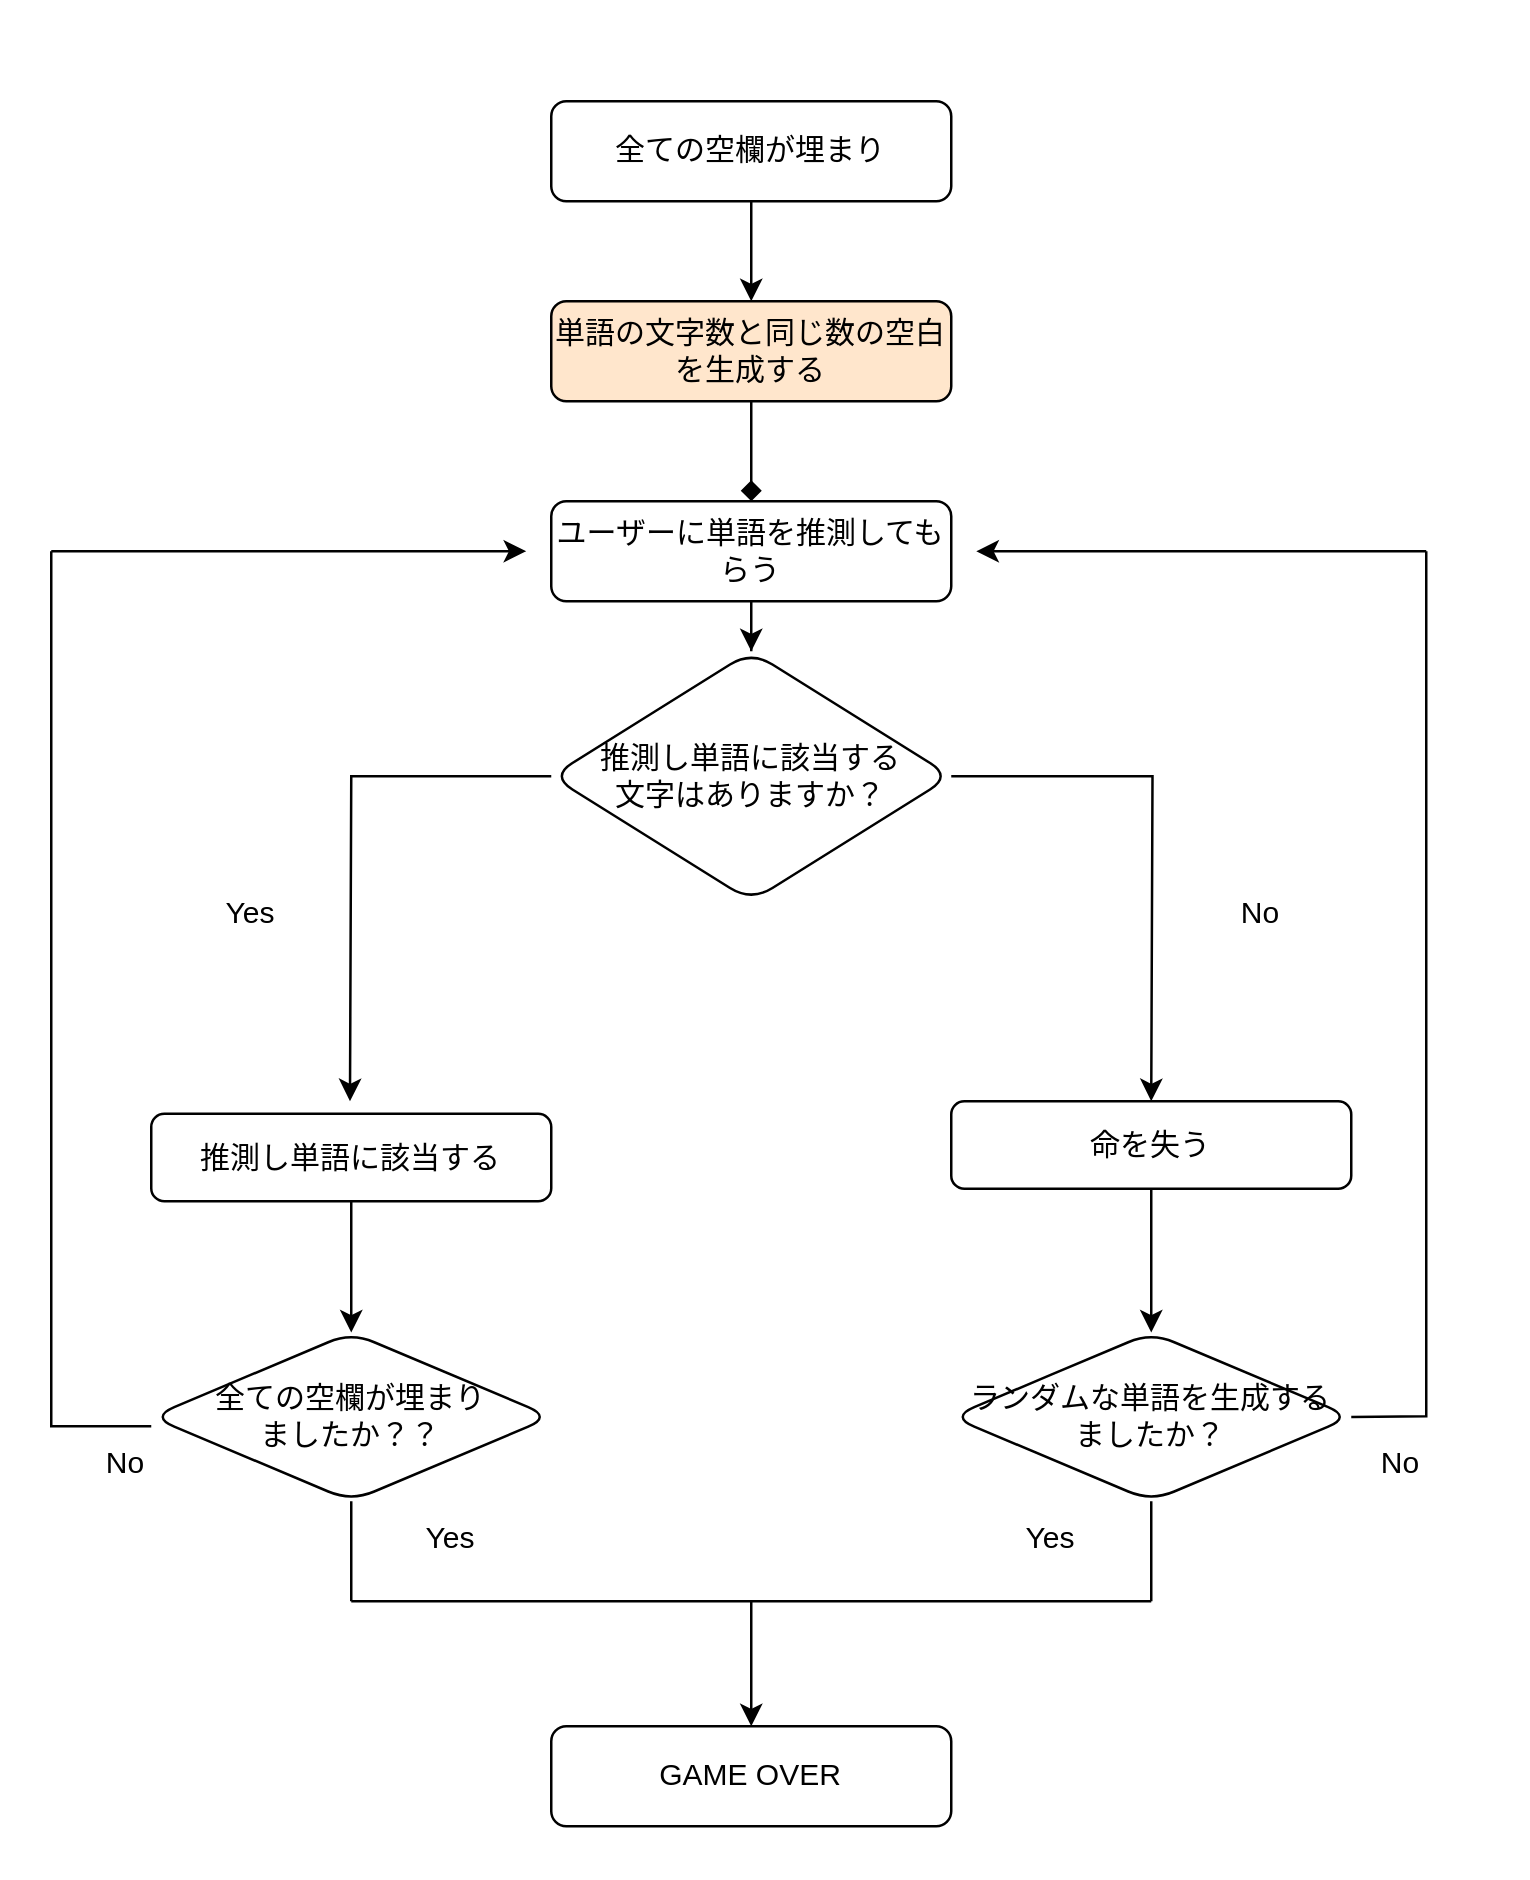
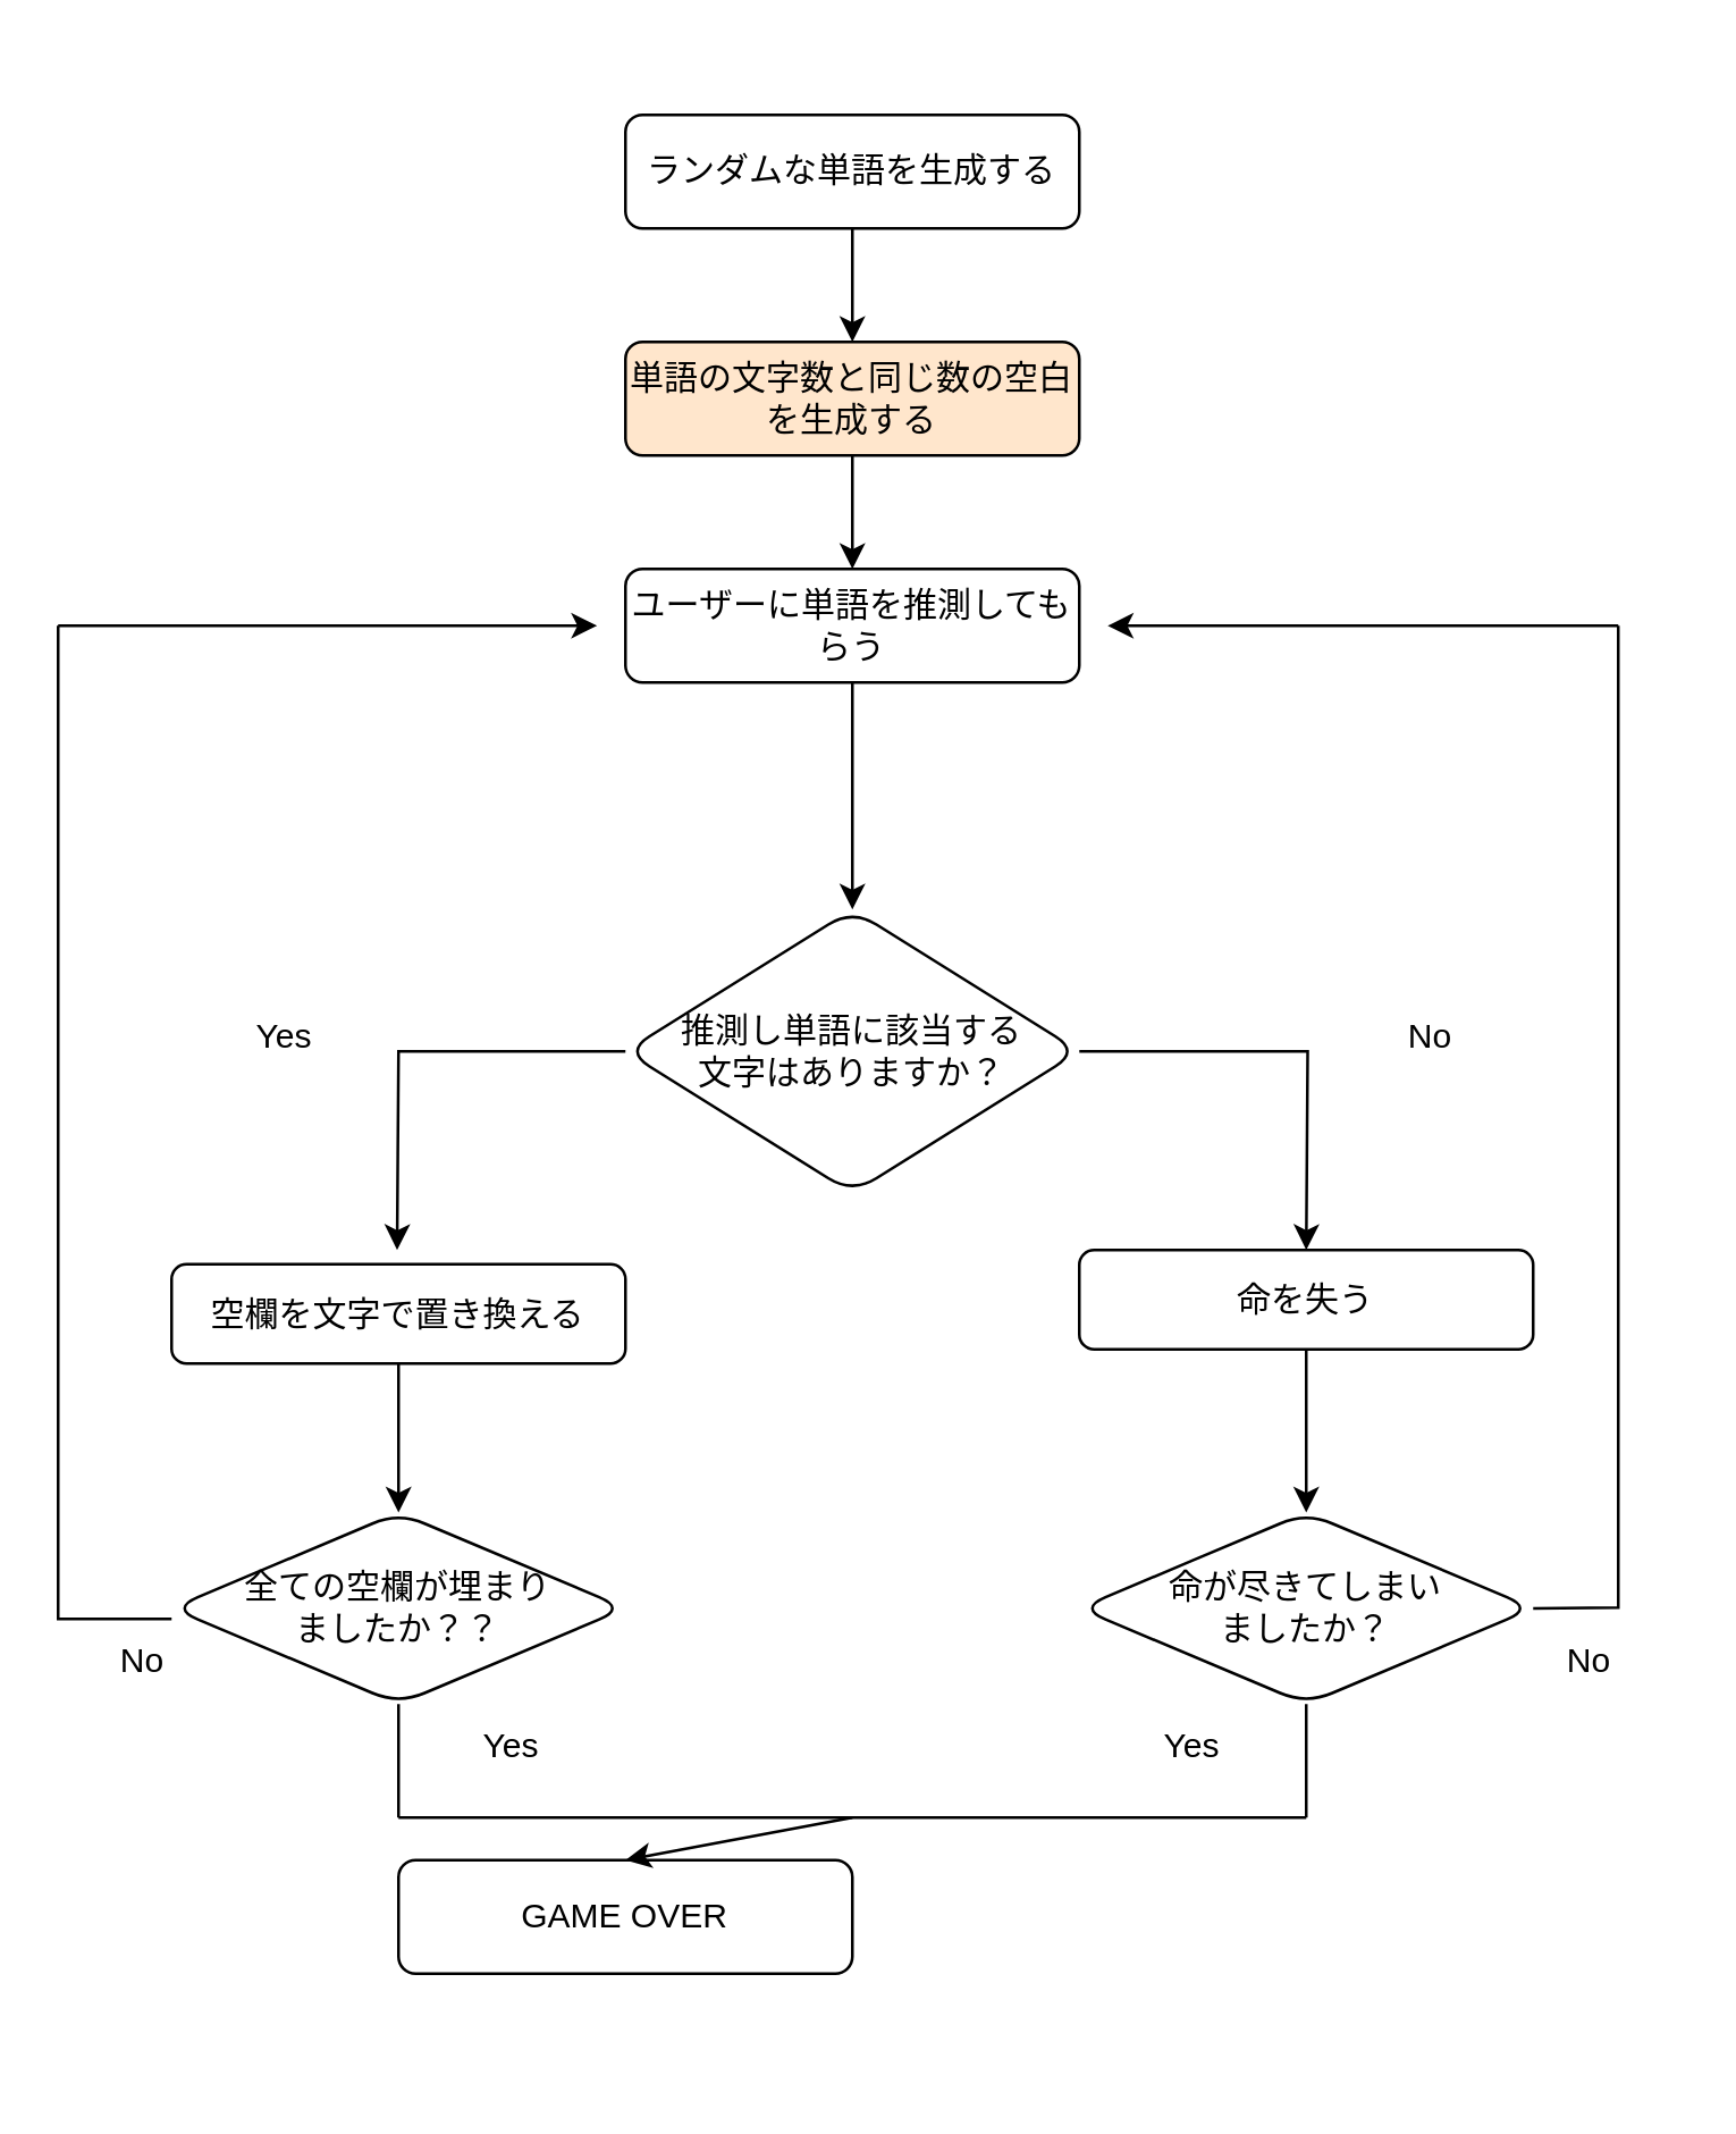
  <mxCell id="0" />
  <mxCell id="1" parent="0" />
  <mxCell id="2" style="edgeStyle=orthogonalEdgeStyle;rounded=0;orthogonalLoop=1;jettySize=auto;html=1;exitX=0.5;exitY=1;exitDx=0;exitDy=0;" edge="1" parent="1"><mxGeometry relative="1" as="geometry"><mxPoint x="280" y="20" as="sourcePoint" /><mxPoint x="280" y="20" as="targetPoint" /></mxGeometry></mxCell>
  <mxCell id="3" style="edgeStyle=orthogonalEdgeStyle;rounded=0;orthogonalLoop=1;jettySize=auto;html=1;exitX=0.5;exitY=1;exitDx=0;exitDy=0;" edge="1" parent="1"><mxGeometry relative="1" as="geometry"><mxPoint x="280" y="120" as="sourcePoint" /><mxPoint x="280" y="120" as="targetPoint" /></mxGeometry></mxCell>
  <mxCell id="4" value="" style="edgeStyle=orthogonalEdgeStyle;rounded=0;orthogonalLoop=1;jettySize=auto;html=1;" edge="1" parent="1" source="5" target="7"><mxGeometry relative="1" as="geometry" /></mxCell>
- <mxCell id="5" value="全ての空欄が埋まり" style="rounded=1;whiteSpace=wrap;html=1;" vertex="1" parent="1"><mxGeometry x="220" y="40" width="160" height="40" as="geometry" /></mxCell>
- <mxCell id="6" value="" style="edgeStyle=orthogonalEdgeStyle;rounded=0;orthogonalLoop=1;jettySize=auto;html=1;endArrow=diamond;" edge="1" parent="1" source="7" target="9"><mxGeometry relative="1" as="geometry" /></mxCell>
+ <mxCell id="5" value="ランダムな単語を生成する" style="rounded=1;whiteSpace=wrap;html=1;" vertex="1" parent="1"><mxGeometry x="220" y="40" width="160" height="40" as="geometry" /></mxCell>
+ <mxCell id="6" value="" style="edgeStyle=orthogonalEdgeStyle;rounded=0;orthogonalLoop=1;jettySize=auto;html=1;" edge="1" parent="1" source="7" target="9"><mxGeometry relative="1" as="geometry" /></mxCell>
  <mxCell id="7" value="単語の文字数と同じ数の空白を生成する" style="rounded=1;whiteSpace=wrap;html=1;fillColor=#ffe6cc;" vertex="1" parent="1"><mxGeometry x="220" y="120" width="160" height="40" as="geometry" /></mxCell>
  <mxCell id="8" value="" style="edgeStyle=orthogonalEdgeStyle;rounded=0;orthogonalLoop=1;jettySize=auto;html=1;" edge="1" parent="1" source="9" target="11"><mxGeometry relative="1" as="geometry" /></mxCell>
  <mxCell id="9" value="ユーザーに単語を推測してもらう" style="whiteSpace=wrap;html=1;rounded=1;" vertex="1" parent="1"><mxGeometry x="220" y="200" width="160" height="40" as="geometry" /></mxCell>
  <mxCell id="10" value="" style="edgeStyle=orthogonalEdgeStyle;rounded=0;orthogonalLoop=1;jettySize=auto;html=1;" edge="1" parent="1" source="11"><mxGeometry relative="1" as="geometry"><mxPoint x="460" y="440" as="targetPoint" /></mxGeometry></mxCell>
- <mxCell id="11" value="推測し単語に該当する&lt;div&gt;文字はありますか？&lt;/div&gt;" style="rhombus;whiteSpace=wrap;html=1;rounded=1;" vertex="1" parent="1"><mxGeometry x="220" y="260" width="160" height="100" as="geometry" /></mxCell>
+ <mxCell id="11" value="推測し単語に該当する&lt;div&gt;文字はありますか？&lt;/div&gt;" style="rhombus;whiteSpace=wrap;html=1;rounded=1;" vertex="1" parent="1"><mxGeometry x="220" y="320" width="160" height="100" as="geometry" /></mxCell>
  <mxCell id="12" value="" style="edgeStyle=orthogonalEdgeStyle;rounded=0;orthogonalLoop=1;jettySize=auto;html=1;exitX=0;exitY=0.5;exitDx=0;exitDy=0;" edge="1" parent="1" source="11"><mxGeometry relative="1" as="geometry"><mxPoint x="210" y="310" as="sourcePoint" /><mxPoint x="139.5" y="440" as="targetPoint" /></mxGeometry></mxCell>
  <mxCell id="13" value="Yes" style="text;html=1;align=center;verticalAlign=middle;whiteSpace=wrap;rounded=0;" vertex="1" parent="1"><mxGeometry x="70" y="350" width="60" height="30" as="geometry" /></mxCell>
  <mxCell id="14" value="No" style="text;html=1;align=center;verticalAlign=middle;whiteSpace=wrap;rounded=0;" vertex="1" parent="1"><mxGeometry x="474" y="350" width="60" height="30" as="geometry" /></mxCell>
  <mxCell id="15" value="" style="edgeStyle=orthogonalEdgeStyle;rounded=0;orthogonalLoop=1;jettySize=auto;html=1;" edge="1" parent="1" source="16" target="19"><mxGeometry relative="1" as="geometry" /></mxCell>
- <mxCell id="16" value="推測し単語に該当する" style="rounded=1;whiteSpace=wrap;html=1;" vertex="1" parent="1"><mxGeometry x="60" y="445" width="160" height="35" as="geometry" /></mxCell>
+ <mxCell id="16" value="空欄を文字で置き換える" style="rounded=1;whiteSpace=wrap;html=1;" vertex="1" parent="1"><mxGeometry x="60" y="445" width="160" height="35" as="geometry" /></mxCell>
  <mxCell id="17" value="" style="edgeStyle=orthogonalEdgeStyle;rounded=0;orthogonalLoop=1;jettySize=auto;html=1;" edge="1" parent="1" source="18" target="20"><mxGeometry relative="1" as="geometry" /></mxCell>
  <mxCell id="18" value="命を失う" style="rounded=1;whiteSpace=wrap;html=1;" vertex="1" parent="1"><mxGeometry x="380" y="440" width="160" height="35" as="geometry" /></mxCell>
  <mxCell id="19" value="&lt;div&gt;全ての空欄が埋まり&lt;/div&gt;&lt;div&gt;ましたか？？&lt;/div&gt;" style="rhombus;whiteSpace=wrap;html=1;rounded=1;" vertex="1" parent="1"><mxGeometry x="60" y="532.5" width="160" height="67.5" as="geometry" /></mxCell>
- <mxCell id="20" value="ランダムな単語を生成する&lt;div&gt;ましたか？&lt;/div&gt;" style="rhombus;whiteSpace=wrap;html=1;rounded=1;" vertex="1" parent="1"><mxGeometry x="380" y="532.5" width="160" height="67.5" as="geometry" /></mxCell>
+ <mxCell id="20" value="命が尽きてしまい&lt;div&gt;ましたか？&lt;/div&gt;" style="rhombus;whiteSpace=wrap;html=1;rounded=1;" vertex="1" parent="1"><mxGeometry x="380" y="532.5" width="160" height="67.5" as="geometry" /></mxCell>
  <mxCell id="21" value="" style="endArrow=none;html=1;rounded=0;exitX=1;exitY=0.5;exitDx=0;exitDy=0;" edge="1" parent="1" source="20"><mxGeometry width="50" height="50" relative="1" as="geometry"><mxPoint x="540" y="510" as="sourcePoint" /><mxPoint x="570" y="220" as="targetPoint" /><Array as="points"><mxPoint x="570" y="566" /><mxPoint x="570" y="390" /></Array></mxGeometry></mxCell>
  <mxCell id="22" value="" style="endArrow=classic;html=1;rounded=0;" edge="1" parent="1"><mxGeometry width="50" height="50" relative="1" as="geometry"><mxPoint x="570" y="220" as="sourcePoint" /><mxPoint x="390" y="220" as="targetPoint" /></mxGeometry></mxCell>
  <mxCell id="23" value="No" style="text;html=1;align=center;verticalAlign=middle;whiteSpace=wrap;rounded=0;" vertex="1" parent="1"><mxGeometry x="530" y="570" width="60" height="30" as="geometry" /></mxCell>
  <mxCell id="24" value="" style="endArrow=none;html=1;rounded=0;" edge="1" parent="1"><mxGeometry width="50" height="50" relative="1" as="geometry"><mxPoint x="60" y="570" as="sourcePoint" /><mxPoint x="20" y="220" as="targetPoint" /><Array as="points"><mxPoint x="20" y="570" /><mxPoint x="20" y="394" /></Array></mxGeometry></mxCell>
  <mxCell id="25" value="" style="endArrow=classic;html=1;rounded=0;" edge="1" parent="1"><mxGeometry width="50" height="50" relative="1" as="geometry"><mxPoint x="20" y="220" as="sourcePoint" /><mxPoint x="210" y="220" as="targetPoint" /></mxGeometry></mxCell>
  <mxCell id="26" value="No" style="text;html=1;align=center;verticalAlign=middle;whiteSpace=wrap;rounded=0;" vertex="1" parent="1"><mxGeometry x="20" y="570" width="60" height="30" as="geometry" /></mxCell>
- <mxCell id="27" value="GAME OVER" style="rounded=1;whiteSpace=wrap;html=1;" vertex="1" parent="1"><mxGeometry x="220" y="690" width="160" height="40" as="geometry" /></mxCell>
+ <mxCell id="27" value="GAME OVER" style="rounded=1;whiteSpace=wrap;html=1;" vertex="1" parent="1"><mxGeometry x="140" y="655" width="160" height="40" as="geometry" /></mxCell>
  <mxCell id="28" value="" style="endArrow=none;html=1;rounded=0;entryX=0.5;entryY=1;entryDx=0;entryDy=0;" edge="1" parent="1" target="19"><mxGeometry width="50" height="50" relative="1" as="geometry"><mxPoint x="140" y="640" as="sourcePoint" /><mxPoint x="140" y="620" as="targetPoint" /></mxGeometry></mxCell>
  <mxCell id="29" value="" style="endArrow=none;html=1;rounded=0;" edge="1" parent="1"><mxGeometry width="50" height="50" relative="1" as="geometry"><mxPoint x="460" y="640" as="sourcePoint" /><mxPoint x="140" y="640" as="targetPoint" /></mxGeometry></mxCell>
  <mxCell id="30" value="" style="endArrow=none;html=1;rounded=0;entryX=0.5;entryY=1;entryDx=0;entryDy=0;" edge="1" parent="1" target="20"><mxGeometry width="50" height="50" relative="1" as="geometry"><mxPoint x="460" y="640" as="sourcePoint" /><mxPoint x="460" y="610" as="targetPoint" /></mxGeometry></mxCell>
  <mxCell id="31" value="" style="endArrow=classic;html=1;rounded=0;entryX=0.5;entryY=0;entryDx=0;entryDy=0;" edge="1" parent="1" target="27"><mxGeometry width="50" height="50" relative="1" as="geometry"><mxPoint x="300" y="640" as="sourcePoint" /><mxPoint x="310" y="630" as="targetPoint" /></mxGeometry></mxCell>
  <mxCell id="32" value="Yes" style="text;html=1;align=center;verticalAlign=middle;whiteSpace=wrap;rounded=0;" vertex="1" parent="1"><mxGeometry x="390" y="600" width="60" height="30" as="geometry" /></mxCell>
  <mxCell id="33" value="Yes" style="text;html=1;align=center;verticalAlign=middle;whiteSpace=wrap;rounded=0;" vertex="1" parent="1"><mxGeometry x="150" y="600" width="60" height="30" as="geometry" /></mxCell>
